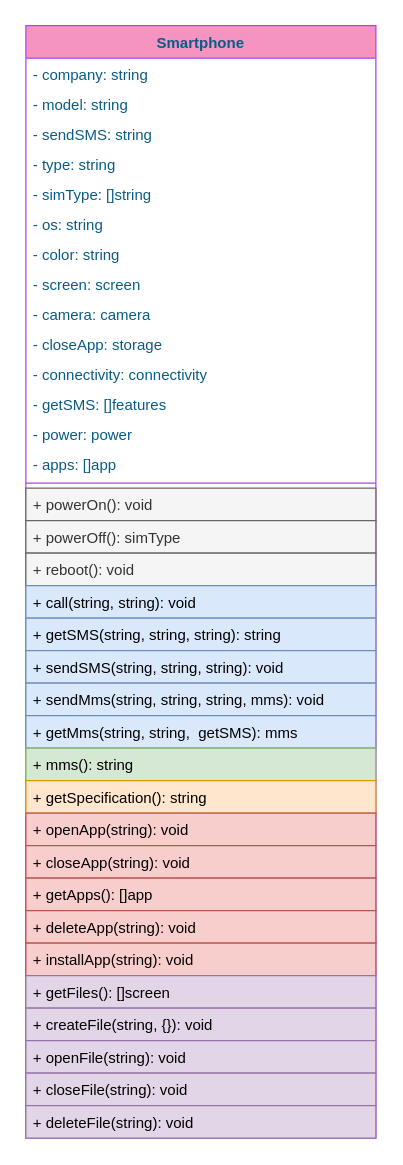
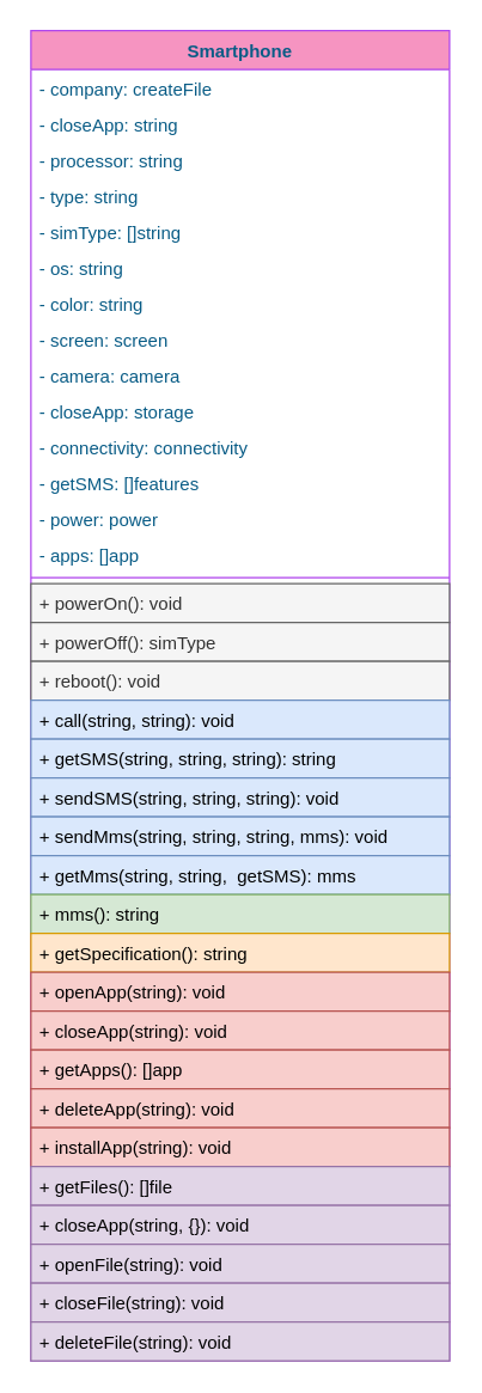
  <mxCell id="0" />
  <mxCell id="1" parent="0" />
  <mxCell id="2" value="Smartphone&#10;" style="swimlane;fontStyle=1;align=center;verticalAlign=top;childLayout=stackLayout;horizontal=1;startSize=26;horizontalStack=0;resizeParent=1;resizeParentMax=0;resizeLast=0;collapsible=1;marginBottom=0;rounded=0;sketch=0;fontColor=#095C86;strokeColor=#AF45ED;fillColor=#F694C1;" vertex="1" parent="1"><mxGeometry x="20" width="280" height="890" as="geometry" y="20" /></mxCell>
- <mxCell id="3" value="- company: string" style="text;strokeColor=none;fillColor=none;align=left;verticalAlign=top;spacingLeft=4;spacingRight=4;overflow=hidden;rotatable=0;points=[[0,0.5],[1,0.5]];portConstraint=eastwest;fontColor=#095C86;" vertex="1" parent="2"><mxGeometry y="26" width="280" height="24" as="geometry" /></mxCell>
- <mxCell id="4" value="- model: string" style="text;strokeColor=none;fillColor=none;align=left;verticalAlign=top;spacingLeft=4;spacingRight=4;overflow=hidden;rotatable=0;points=[[0,0.5],[1,0.5]];portConstraint=eastwest;fontColor=#095C86;" vertex="1" parent="2"><mxGeometry y="50" width="280" height="24" as="geometry" /></mxCell>
- <mxCell id="5" value="- sendSMS: string" style="text;strokeColor=none;fillColor=none;align=left;verticalAlign=top;spacingLeft=4;spacingRight=4;overflow=hidden;rotatable=0;points=[[0,0.5],[1,0.5]];portConstraint=eastwest;fontColor=#095C86;" vertex="1" parent="2"><mxGeometry y="74" width="280" height="24" as="geometry" /></mxCell>
+ <mxCell id="3" value="- company: createFile" style="text;strokeColor=none;fillColor=none;align=left;verticalAlign=top;spacingLeft=4;spacingRight=4;overflow=hidden;rotatable=0;points=[[0,0.5],[1,0.5]];portConstraint=eastwest;fontColor=#095C86;" vertex="1" parent="2"><mxGeometry y="26" width="280" height="24" as="geometry" /></mxCell>
+ <mxCell id="4" value="- closeApp: string" style="text;strokeColor=none;fillColor=none;align=left;verticalAlign=top;spacingLeft=4;spacingRight=4;overflow=hidden;rotatable=0;points=[[0,0.5],[1,0.5]];portConstraint=eastwest;fontColor=#095C86;" vertex="1" parent="2"><mxGeometry y="50" width="280" height="24" as="geometry" /></mxCell>
+ <mxCell id="5" value="- processor: string" style="text;strokeColor=none;fillColor=none;align=left;verticalAlign=top;spacingLeft=4;spacingRight=4;overflow=hidden;rotatable=0;points=[[0,0.5],[1,0.5]];portConstraint=eastwest;fontColor=#095C86;" vertex="1" parent="2"><mxGeometry y="74" width="280" height="24" as="geometry" /></mxCell>
  <mxCell id="6" value="- type: string&#10;" style="text;strokeColor=none;fillColor=none;align=left;verticalAlign=top;spacingLeft=4;spacingRight=4;overflow=hidden;rotatable=0;points=[[0,0.5],[1,0.5]];portConstraint=eastwest;fontColor=#095C86;" vertex="1" parent="2"><mxGeometry y="98" width="280" height="24" as="geometry" /></mxCell>
  <mxCell id="7" value="- simType: []string" style="text;strokeColor=none;fillColor=none;align=left;verticalAlign=top;spacingLeft=4;spacingRight=4;overflow=hidden;rotatable=0;points=[[0,0.5],[1,0.5]];portConstraint=eastwest;fontColor=#095C86;" vertex="1" parent="2"><mxGeometry y="122" width="280" height="24" as="geometry" /></mxCell>
  <mxCell id="8" value="- os: string&#10;" style="text;strokeColor=none;fillColor=none;align=left;verticalAlign=top;spacingLeft=4;spacingRight=4;overflow=hidden;rotatable=0;points=[[0,0.5],[1,0.5]];portConstraint=eastwest;fontColor=#095C86;" vertex="1" parent="2"><mxGeometry y="146" width="280" height="24" as="geometry" /></mxCell>
  <mxCell id="9" value="- color: string&#10;" style="text;strokeColor=none;fillColor=none;align=left;verticalAlign=top;spacingLeft=4;spacingRight=4;overflow=hidden;rotatable=0;points=[[0,0.5],[1,0.5]];portConstraint=eastwest;fontColor=#095C86;" vertex="1" parent="2"><mxGeometry y="170" width="280" height="24" as="geometry" /></mxCell>
  <mxCell id="10" value="- screen: screen&#10;" style="text;strokeColor=none;fillColor=none;align=left;verticalAlign=top;spacingLeft=4;spacingRight=4;overflow=hidden;rotatable=0;points=[[0,0.5],[1,0.5]];portConstraint=eastwest;fontColor=#095C86;" vertex="1" parent="2"><mxGeometry y="194" width="280" height="24" as="geometry" /></mxCell>
  <mxCell id="11" value="- camera: camera" style="text;strokeColor=none;fillColor=none;align=left;verticalAlign=top;spacingLeft=4;spacingRight=4;overflow=hidden;rotatable=0;points=[[0,0.5],[1,0.5]];portConstraint=eastwest;fontColor=#095C86;" vertex="1" parent="2"><mxGeometry y="218" width="280" height="24" as="geometry" /></mxCell>
  <mxCell id="12" value="- closeApp: storage" style="text;strokeColor=none;fillColor=none;align=left;verticalAlign=top;spacingLeft=4;spacingRight=4;overflow=hidden;rotatable=0;points=[[0,0.5],[1,0.5]];portConstraint=eastwest;fontColor=#095C86;" vertex="1" parent="2"><mxGeometry y="242" width="280" height="24" as="geometry" /></mxCell>
  <mxCell id="13" value="- connectivity: connectivity" style="text;strokeColor=none;fillColor=none;align=left;verticalAlign=top;spacingLeft=4;spacingRight=4;overflow=hidden;rotatable=0;points=[[0,0.5],[1,0.5]];portConstraint=eastwest;fontColor=#095C86;" vertex="1" parent="2"><mxGeometry y="266" width="280" height="24" as="geometry" /></mxCell>
  <mxCell id="14" value="- getSMS: []features" style="text;strokeColor=none;fillColor=none;align=left;verticalAlign=top;spacingLeft=4;spacingRight=4;overflow=hidden;rotatable=0;points=[[0,0.5],[1,0.5]];portConstraint=eastwest;fontColor=#095C86;" vertex="1" parent="2"><mxGeometry y="290" width="280" height="24" as="geometry" /></mxCell>
  <mxCell id="15" value="- power: power" style="text;strokeColor=none;fillColor=none;align=left;verticalAlign=top;spacingLeft=4;spacingRight=4;overflow=hidden;rotatable=0;points=[[0,0.5],[1,0.5]];portConstraint=eastwest;fontColor=#095C86;" vertex="1" parent="2"><mxGeometry y="314" width="280" height="24" as="geometry" /></mxCell>
  <mxCell id="16" value="- apps: []app" style="text;strokeColor=none;fillColor=none;align=left;verticalAlign=top;spacingLeft=4;spacingRight=4;overflow=hidden;rotatable=0;points=[[0,0.5],[1,0.5]];portConstraint=eastwest;fontColor=#095C86;" vertex="1" parent="2"><mxGeometry y="338" width="280" height="24" as="geometry" /></mxCell>
  <mxCell id="17" value="" style="line;strokeWidth=1;fillColor=none;align=left;verticalAlign=middle;spacingTop=-1;spacingLeft=3;spacingRight=3;rotatable=0;labelPosition=right;points=[];portConstraint=eastwest;strokeColor=#AF45ED;fontColor=#095C86;" vertex="1" parent="2"><mxGeometry y="362" width="280" height="8" as="geometry" /></mxCell>
  <mxCell id="18" value="+ powerOn(): void" style="text;strokeColor=#666666;fillColor=#f5f5f5;align=left;verticalAlign=top;spacingLeft=4;spacingRight=4;overflow=hidden;rotatable=0;points=[[0,0.5],[1,0.5]];portConstraint=eastwest;fontColor=#333333;" vertex="1" parent="2"><mxGeometry y="370" width="280" height="26" as="geometry" /></mxCell>
  <mxCell id="19" value="+ powerOff(): simType" style="text;strokeColor=#666666;fillColor=#f5f5f5;align=left;verticalAlign=top;spacingLeft=4;spacingRight=4;overflow=hidden;rotatable=0;points=[[0,0.5],[1,0.5]];portConstraint=eastwest;fontColor=#333333;" vertex="1" parent="2"><mxGeometry y="396" width="280" height="26" as="geometry" /></mxCell>
  <mxCell id="20" value="+ reboot(): void" style="text;strokeColor=#666666;fillColor=#f5f5f5;align=left;verticalAlign=top;spacingLeft=4;spacingRight=4;overflow=hidden;rotatable=0;points=[[0,0.5],[1,0.5]];portConstraint=eastwest;fontColor=#333333;" vertex="1" parent="2"><mxGeometry y="422" width="280" height="26" as="geometry" /></mxCell>
  <mxCell id="21" value="+ call(string, string): void" style="text;strokeColor=#6c8ebf;fillColor=#dae8fc;align=left;verticalAlign=top;spacingLeft=4;spacingRight=4;overflow=hidden;rotatable=0;points=[[0,0.5],[1,0.5]];portConstraint=eastwest;" vertex="1" parent="2"><mxGeometry y="448" width="280" height="26" as="geometry" /></mxCell>
  <mxCell id="22" value="+ getSMS(string, string, string): string" style="text;strokeColor=#6c8ebf;fillColor=#dae8fc;align=left;verticalAlign=top;spacingLeft=4;spacingRight=4;overflow=hidden;rotatable=0;points=[[0,0.5],[1,0.5]];portConstraint=eastwest;" vertex="1" parent="2"><mxGeometry y="474" width="280" height="26" as="geometry" /></mxCell>
  <mxCell id="23" value="+ sendSMS(string, string, string): void" style="text;strokeColor=#6c8ebf;fillColor=#dae8fc;align=left;verticalAlign=top;spacingLeft=4;spacingRight=4;overflow=hidden;rotatable=0;points=[[0,0.5],[1,0.5]];portConstraint=eastwest;" vertex="1" parent="2"><mxGeometry y="500" width="280" height="26" as="geometry" /></mxCell>
  <mxCell id="24" value="+ sendMms(string, string, string, mms): void" style="text;strokeColor=#6c8ebf;fillColor=#dae8fc;align=left;verticalAlign=top;spacingLeft=4;spacingRight=4;overflow=hidden;rotatable=0;points=[[0,0.5],[1,0.5]];portConstraint=eastwest;" vertex="1" parent="2"><mxGeometry y="526" width="280" height="26" as="geometry" /></mxCell>
  <mxCell id="25" value="+ getMms(string, string,  getSMS): mms" style="text;strokeColor=#6c8ebf;fillColor=#dae8fc;align=left;verticalAlign=top;spacingLeft=4;spacingRight=4;overflow=hidden;rotatable=0;points=[[0,0.5],[1,0.5]];portConstraint=eastwest;" vertex="1" parent="2"><mxGeometry y="552" width="280" height="26" as="geometry" /></mxCell>
  <mxCell id="26" value="+ mms(): string" style="text;strokeColor=#82b366;fillColor=#d5e8d4;align=left;verticalAlign=top;spacingLeft=4;spacingRight=4;overflow=hidden;rotatable=0;points=[[0,0.5],[1,0.5]];portConstraint=eastwest;" vertex="1" parent="2"><mxGeometry y="578" width="280" height="26" as="geometry" /></mxCell>
  <mxCell id="27" value="+ getSpecification(): string" style="text;strokeColor=#d79b00;fillColor=#ffe6cc;align=left;verticalAlign=top;spacingLeft=4;spacingRight=4;overflow=hidden;rotatable=0;points=[[0,0.5],[1,0.5]];portConstraint=eastwest;" vertex="1" parent="2"><mxGeometry y="604" width="280" height="26" as="geometry" /></mxCell>
  <mxCell id="28" value="+ openApp(string): void " style="text;strokeColor=#b85450;fillColor=#f8cecc;align=left;verticalAlign=top;spacingLeft=4;spacingRight=4;overflow=hidden;rotatable=0;points=[[0,0.5],[1,0.5]];portConstraint=eastwest;" vertex="1" parent="2"><mxGeometry y="630" width="280" height="26" as="geometry" /></mxCell>
  <mxCell id="29" value="+ closeApp(string): void " style="text;strokeColor=#b85450;fillColor=#f8cecc;align=left;verticalAlign=top;spacingLeft=4;spacingRight=4;overflow=hidden;rotatable=0;points=[[0,0.5],[1,0.5]];portConstraint=eastwest;" vertex="1" parent="2"><mxGeometry y="656" width="280" height="26" as="geometry" /></mxCell>
  <mxCell id="30" value="+ getApps(): []app " style="text;strokeColor=#b85450;fillColor=#f8cecc;align=left;verticalAlign=top;spacingLeft=4;spacingRight=4;overflow=hidden;rotatable=0;points=[[0,0.5],[1,0.5]];portConstraint=eastwest;" vertex="1" parent="2"><mxGeometry y="682" width="280" height="26" as="geometry" /></mxCell>
  <mxCell id="31" value="+ deleteApp(string): void " style="text;strokeColor=#b85450;fillColor=#f8cecc;align=left;verticalAlign=top;spacingLeft=4;spacingRight=4;overflow=hidden;rotatable=0;points=[[0,0.5],[1,0.5]];portConstraint=eastwest;" vertex="1" parent="2"><mxGeometry y="708" width="280" height="26" as="geometry" /></mxCell>
  <mxCell id="32" value="+ installApp(string): void " style="text;strokeColor=#b85450;fillColor=#f8cecc;align=left;verticalAlign=top;spacingLeft=4;spacingRight=4;overflow=hidden;rotatable=0;points=[[0,0.5],[1,0.5]];portConstraint=eastwest;" vertex="1" parent="2"><mxGeometry y="734" width="280" height="26" as="geometry" /></mxCell>
- <mxCell id="33" value="+ getFiles(): []screen" style="text;strokeColor=#9673a6;fillColor=#e1d5e7;align=left;verticalAlign=top;spacingLeft=4;spacingRight=4;overflow=hidden;rotatable=0;points=[[0,0.5],[1,0.5]];portConstraint=eastwest;" vertex="1" parent="2"><mxGeometry y="760" width="280" height="26" as="geometry" /></mxCell>
- <mxCell id="34" value="+ createFile(string, {}): void" style="text;strokeColor=#9673a6;fillColor=#e1d5e7;align=left;verticalAlign=top;spacingLeft=4;spacingRight=4;overflow=hidden;rotatable=0;points=[[0,0.5],[1,0.5]];portConstraint=eastwest;" vertex="1" parent="2"><mxGeometry y="786" width="280" height="26" as="geometry" /></mxCell>
+ <mxCell id="33" value="+ getFiles(): []file" style="text;strokeColor=#9673a6;fillColor=#e1d5e7;align=left;verticalAlign=top;spacingLeft=4;spacingRight=4;overflow=hidden;rotatable=0;points=[[0,0.5],[1,0.5]];portConstraint=eastwest;" vertex="1" parent="2"><mxGeometry y="760" width="280" height="26" as="geometry" /></mxCell>
+ <mxCell id="34" value="+ closeApp(string, {}): void" style="text;strokeColor=#9673a6;fillColor=#e1d5e7;align=left;verticalAlign=top;spacingLeft=4;spacingRight=4;overflow=hidden;rotatable=0;points=[[0,0.5],[1,0.5]];portConstraint=eastwest;" vertex="1" parent="2"><mxGeometry y="786" width="280" height="26" as="geometry" /></mxCell>
  <mxCell id="35" value="+ openFile(string): void" style="text;strokeColor=#9673a6;fillColor=#e1d5e7;align=left;verticalAlign=top;spacingLeft=4;spacingRight=4;overflow=hidden;rotatable=0;points=[[0,0.5],[1,0.5]];portConstraint=eastwest;" vertex="1" parent="2"><mxGeometry y="812" width="280" height="26" as="geometry" /></mxCell>
  <mxCell id="36" value="+ closeFile(string): void" style="text;strokeColor=#9673a6;fillColor=#e1d5e7;align=left;verticalAlign=top;spacingLeft=4;spacingRight=4;overflow=hidden;rotatable=0;points=[[0,0.5],[1,0.5]];portConstraint=eastwest;" vertex="1" parent="2"><mxGeometry y="838" width="280" height="26" as="geometry" /></mxCell>
  <mxCell id="37" value="+ deleteFile(string): void" style="text;strokeColor=#9673a6;fillColor=#e1d5e7;align=left;verticalAlign=top;spacingLeft=4;spacingRight=4;overflow=hidden;rotatable=0;points=[[0,0.5],[1,0.5]];portConstraint=eastwest;" vertex="1" parent="2"><mxGeometry y="864" width="280" height="26" as="geometry" /></mxCell>
